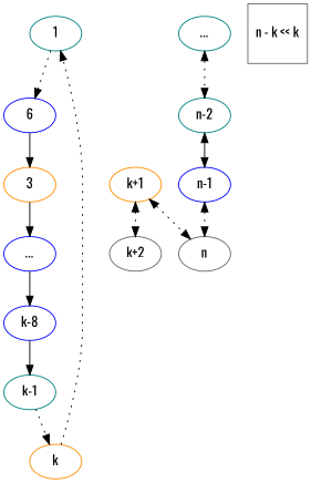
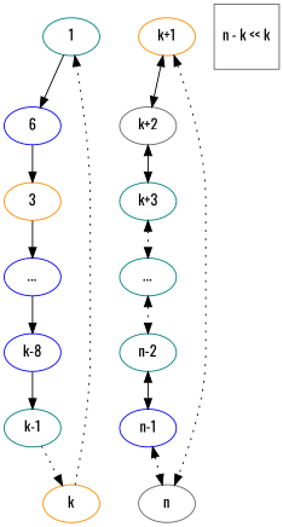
  digraph {
    fontname=Oswald
    splines=true
    node [color=teal fontname=Oswald]
    edge [fontname=Oswald style=dotted]
    1
    n2 [color=blue label=6]
    3 [color=darkorange]
    "..." [color=blue]
    n5 [color=blue label="k-8"]
    "k-1"
    k [color=darkorange]
    "k+1" [color=darkorange]
    "k+2" [color=gray40]
    n [color=gray40]
+   "k+3"
    " ... "
    "n-2"
    "n-1" [color=blue]
    "n - k << k" [color=gray40 shape=square]
    subgraph sub_1 {
      1
      n2
      3
      "..."
      n5
      "k-1"
      k
    }
    subgraph sub_2 {
      "k+1"
      "k+2"
      n
+     "k+3"
      " ... "
      "n-2"
      "n-1"
    }
-   1 -> n2
+   1 -> n2 [style=solid]
    n2 -> 3 [style=solid]
    3 -> "..." [style=solid]
    "..." -> n5 [style=solid]
    n5 -> "k-1" [style=solid]
    "k-1" -> k
    k -> 1
-   "k+1" -> "k+2" [dir=both]
+   "k+1" -> "k+2" [dir=both style=solid]
    "k+1" -> n [dir=both]
+   "k+2" -> "k+3" [dir=both style=solid]
+   "k+3" -> " ... " [dir=both]
    " ... " -> "n-2" [dir=both]
    "n-2" -> "n-1" [dir=both style=solid]
    "n-1" -> n [dir=both]
  }
